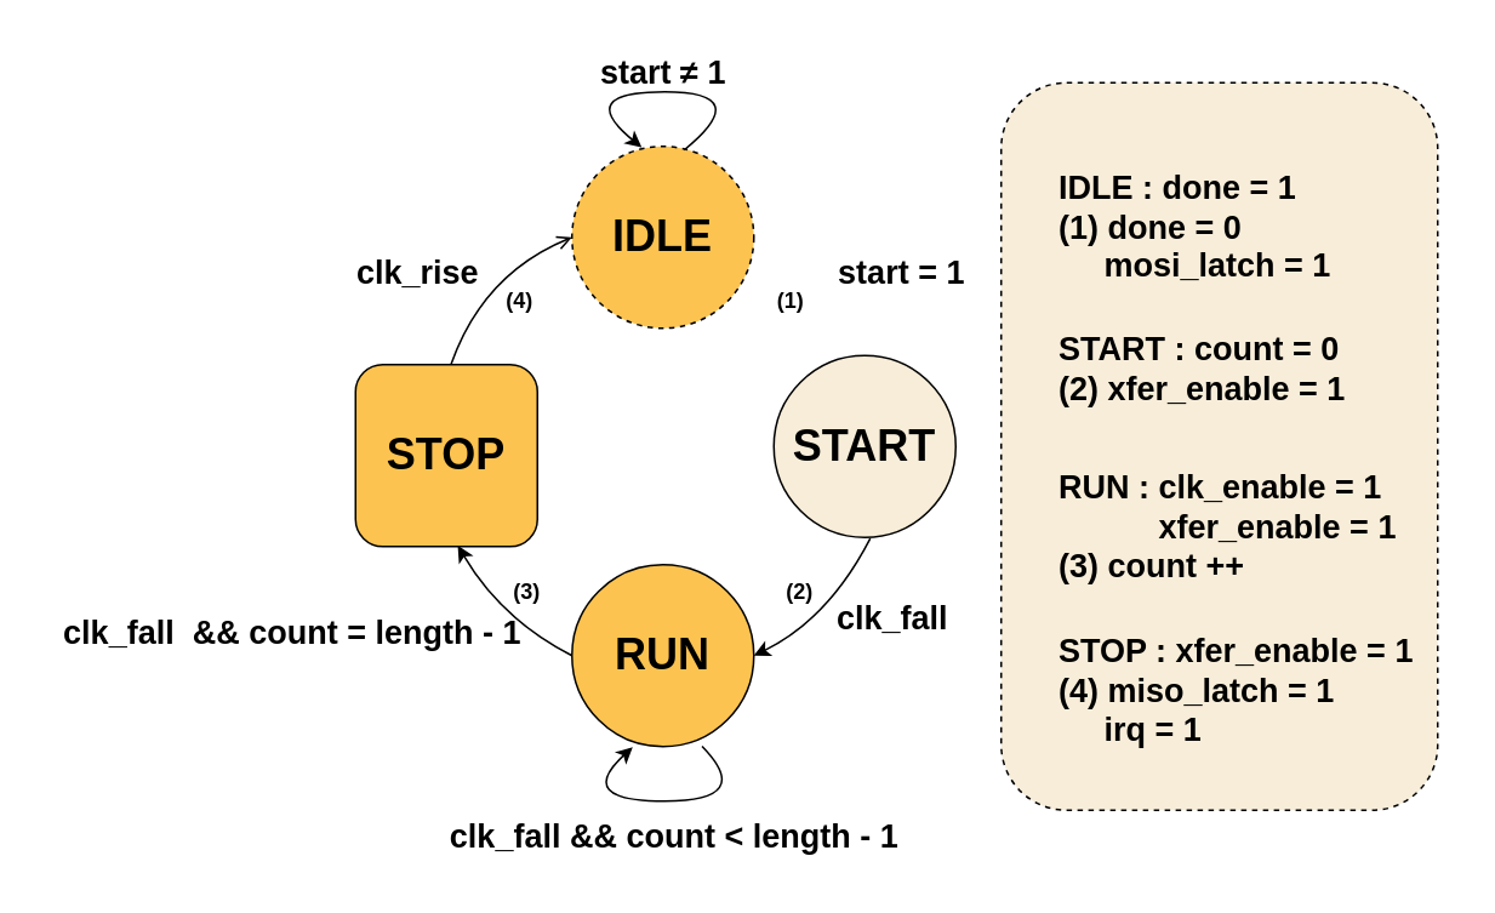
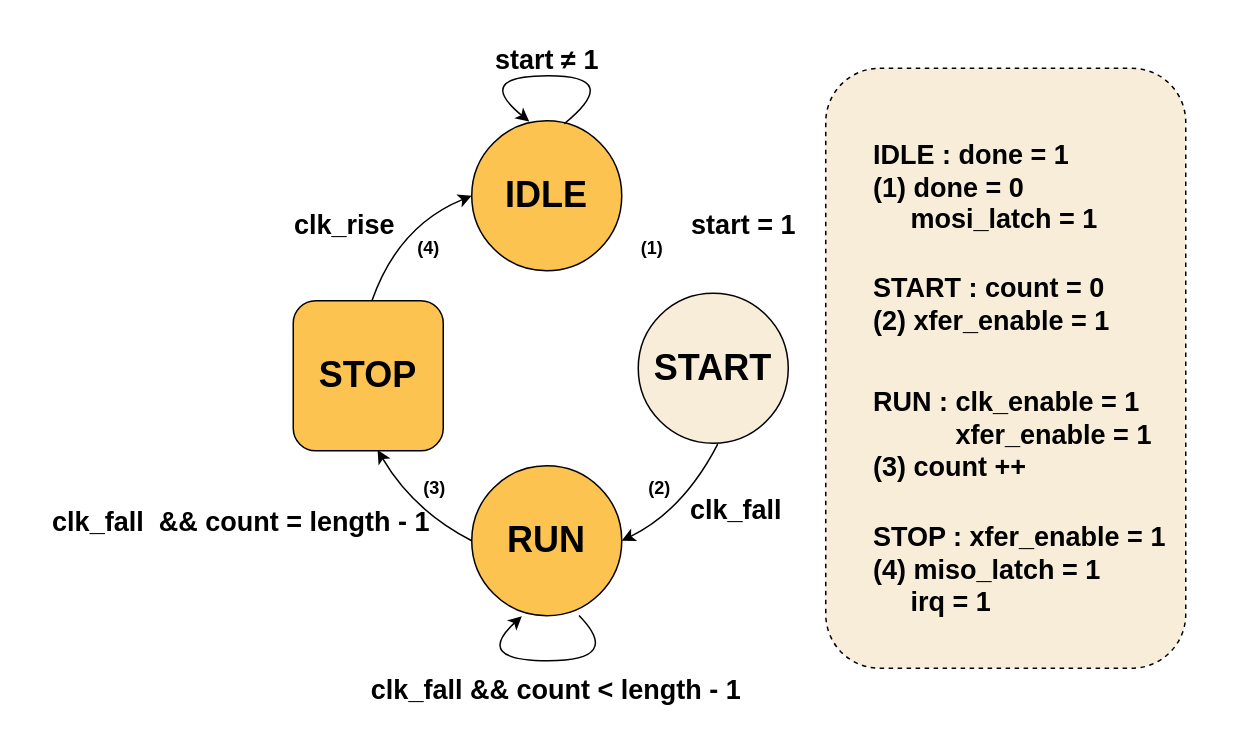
  <mxCell id="0" />
  <mxCell id="1" parent="0" />
  <mxCell id="2" value="&lt;span style=&quot;font-size: 18px;&quot;&gt;&lt;b&gt;start = 1&lt;/b&gt;&lt;/span&gt;" style="text;html=1;align=center;verticalAlign=middle;resizable=0;points=[];autosize=1;strokeColor=none;fillColor=none;" parent="1" vertex="1"><mxGeometry x="450" y="130" width="90" height="40" as="geometry" /></mxCell>
  <mxCell id="3" value="&lt;span style=&quot;font-size: 18px;&quot;&gt;&lt;b&gt;clk_fall&lt;/b&gt;&lt;/span&gt;" style="text;html=1;align=center;verticalAlign=middle;resizable=0;points=[];autosize=1;strokeColor=none;fillColor=none;" parent="1" vertex="1"><mxGeometry x="450" y="320" width="80" height="40" as="geometry" /></mxCell>
- <mxCell id="4" value="&lt;font style=&quot;font-size: 24px;&quot;&gt;&lt;b&gt;IDLE&lt;/b&gt;&lt;/font&gt;" style="ellipse;whiteSpace=wrap;html=1;aspect=fixed;fillColor=#FCC351;dashed=1;" parent="1" vertex="1"><mxGeometry x="314" y="80" width="100" height="100" as="geometry" /></mxCell>
+ <mxCell id="4" value="&lt;font style=&quot;font-size: 24px;&quot;&gt;&lt;b&gt;IDLE&lt;/b&gt;&lt;/font&gt;" style="ellipse;whiteSpace=wrap;html=1;aspect=fixed;fillColor=#FCC351;" parent="1" vertex="1"><mxGeometry x="314" y="80" width="100" height="100" as="geometry" /></mxCell>
  <mxCell id="5" value="&lt;font style=&quot;font-size: 24px;&quot;&gt;&lt;b&gt;START&lt;/b&gt;&lt;/font&gt;" style="ellipse;whiteSpace=wrap;html=1;aspect=fixed;fillColor=#f7edd9;" parent="1" vertex="1"><mxGeometry x="425" y="195" width="100" height="100" as="geometry" /></mxCell>
  <mxCell id="6" value="&lt;font style=&quot;font-size: 24px;&quot;&gt;&lt;b&gt;RUN&lt;/b&gt;&lt;/font&gt;" style="ellipse;whiteSpace=wrap;html=1;aspect=fixed;fillColor=#FCC351;" parent="1" vertex="1"><mxGeometry x="314" y="310" width="100" height="100" as="geometry" /></mxCell>
  <mxCell id="7" value="&lt;font style=&quot;font-size: 24px;&quot;&gt;&lt;b&gt;STOP&lt;/b&gt;&lt;/font&gt;" style="whiteSpace=wrap;html=1;aspect=fixed;fillColor=#FCC351;rounded=1;" parent="1" vertex="1"><mxGeometry x="195" y="200" width="100" height="100" as="geometry" /></mxCell>
  <mxCell id="8" value="" style="curved=1;endArrow=classic;html=1;rounded=0;exitX=0.53;exitY=1.006;exitDx=0;exitDy=0;entryX=1;entryY=0.5;entryDx=0;entryDy=0;exitPerimeter=0;" parent="1" source="5" target="6" edge="1"><mxGeometry width="50" height="50" relative="1" as="geometry"><mxPoint x="315" y="310" as="sourcePoint" /><mxPoint x="365" y="260" as="targetPoint" /><Array as="points"><mxPoint x="455" y="340" /></Array></mxGeometry></mxCell>
  <mxCell id="9" value="" style="curved=1;endArrow=classic;html=1;rounded=0;exitX=0;exitY=0.5;exitDx=0;exitDy=0;entryX=0.562;entryY=0.995;entryDx=0;entryDy=0;entryPerimeter=0;" parent="1" source="6" target="7" edge="1"><mxGeometry width="50" height="50" relative="1" as="geometry"><mxPoint x="345" y="380" as="sourcePoint" /><mxPoint x="395" y="330" as="targetPoint" /><Array as="points"><mxPoint x="275" y="340" /></Array></mxGeometry></mxCell>
- <mxCell id="10" value="" style="curved=1;endArrow=open;html=1;rounded=0;exitX=0.525;exitY=-0.001;exitDx=0;exitDy=0;entryX=0;entryY=0.5;entryDx=0;entryDy=0;exitPerimeter=0;" parent="1" source="7" target="4" edge="1"><mxGeometry width="50" height="50" relative="1" as="geometry"><mxPoint x="250" y="200" as="sourcePoint" /><mxPoint x="314" y="136" as="targetPoint" /><Array as="points"><mxPoint x="265" y="150" /></Array></mxGeometry></mxCell>
+ <mxCell id="10" value="" style="curved=1;endArrow=classic;html=1;rounded=0;exitX=0.525;exitY=-0.001;exitDx=0;exitDy=0;entryX=0;entryY=0.5;entryDx=0;entryDy=0;exitPerimeter=0;" parent="1" source="7" target="4" edge="1"><mxGeometry width="50" height="50" relative="1" as="geometry"><mxPoint x="250" y="200" as="sourcePoint" /><mxPoint x="314" y="136" as="targetPoint" /><Array as="points"><mxPoint x="265" y="150" /></Array></mxGeometry></mxCell>
  <mxCell id="11" value="" style="curved=1;endArrow=classic;html=1;rounded=0;entryX=0.334;entryY=1.003;entryDx=0;entryDy=0;entryPerimeter=0;exitX=0.715;exitY=0.998;exitDx=0;exitDy=0;exitPerimeter=0;" parent="1" source="6" target="6" edge="1"><mxGeometry width="50" height="50" relative="1" as="geometry"><mxPoint x="394" y="550" as="sourcePoint" /><mxPoint x="444" y="500" as="targetPoint" /><Array as="points"><mxPoint x="415" y="440" /><mxPoint x="315" y="440" /></Array></mxGeometry></mxCell>
  <mxCell id="12" value="&lt;span style=&quot;font-size: 18px;&quot;&gt;&lt;b&gt;clk_fall &amp;amp;&amp;amp; count &amp;lt; length - 1&lt;/b&gt;&lt;/span&gt;" style="text;html=1;align=center;verticalAlign=middle;resizable=0;points=[];autosize=1;strokeColor=none;fillColor=none;" parent="1" vertex="1"><mxGeometry x="235" y="440" width="270" height="40" as="geometry" /></mxCell>
  <mxCell id="13" value="&lt;span style=&quot;font-size: 18px;&quot;&gt;&lt;b&gt;clk_fall&amp;nbsp; &amp;amp;&amp;amp; count = length - 1&lt;/b&gt;&lt;/span&gt;" style="text;html=1;align=center;verticalAlign=middle;resizable=0;points=[];autosize=1;strokeColor=none;fillColor=none;" parent="1" vertex="1"><mxGeometry x="20" y="327.51" width="280" height="40" as="geometry" /></mxCell>
  <mxCell id="14" value="&lt;span style=&quot;font-size: 18px;&quot;&gt;&lt;b&gt;clk_rise&lt;/b&gt;&lt;/span&gt;" style="text;html=1;align=center;verticalAlign=middle;resizable=0;points=[];autosize=1;strokeColor=none;fillColor=none;" parent="1" vertex="1"><mxGeometry x="184" y="130" width="90" height="40" as="geometry" /></mxCell>
  <mxCell id="15" value="" style="curved=1;endArrow=classic;html=1;rounded=0;entryX=0.384;entryY=0.006;entryDx=0;entryDy=0;entryPerimeter=0;exitX=0.617;exitY=0.02;exitDx=0;exitDy=0;exitPerimeter=0;" parent="1" source="4" target="4" edge="1"><mxGeometry width="50" height="50" relative="1" as="geometry"><mxPoint x="386" y="10" as="sourcePoint" /><mxPoint x="347" y="10" as="targetPoint" /><Array as="points"><mxPoint x="415" y="50" /><mxPoint x="315" y="50" /></Array></mxGeometry></mxCell>
  <mxCell id="16" value="&lt;span style=&quot;font-size: 18px;&quot;&gt;&lt;b&gt;start ≠ 1&lt;/b&gt;&lt;/span&gt;" style="text;html=1;align=center;verticalAlign=middle;resizable=0;points=[];autosize=1;strokeColor=none;fillColor=none;" parent="1" vertex="1"><mxGeometry x="319" y="20" width="90" height="40" as="geometry" /></mxCell>
  <mxCell id="17" value="" style="rounded=1;whiteSpace=wrap;html=1;dashed=1;fillColor=#F7EDD9;" parent="1" vertex="1"><mxGeometry x="550" y="45" width="240" height="400" as="geometry" /></mxCell>
  <mxCell id="18" value="&lt;div style=&quot;&quot;&gt;&lt;b&gt;&lt;font style=&quot;background-color: initial; font-size: 18px;&quot;&gt;IDLE : done = 1&lt;/font&gt;&lt;span style=&quot;background-color: initial; font-size: 18px;&quot;&gt;&amp;nbsp;&lt;/span&gt;&lt;/b&gt;&lt;/div&gt;&lt;div&gt;&lt;font style=&quot;font-size: 18px;&quot;&gt;&lt;b&gt;&lt;div style=&quot;font-size: 12px;&quot;&gt;&lt;font style=&quot;font-size: 18px;&quot;&gt;(1) done = 0&lt;/font&gt;&lt;/div&gt;&lt;div style=&quot;font-size: 12px;&quot;&gt;&lt;font style=&quot;font-size: 18px;&quot;&gt;&amp;nbsp; &amp;nbsp; &amp;nbsp;mosi_latch = 1&amp;nbsp;&lt;/font&gt;&lt;/div&gt;&lt;/b&gt;&lt;/font&gt;&lt;/div&gt;" style="text;html=1;align=left;verticalAlign=middle;resizable=0;points=[];autosize=1;strokeColor=none;fillColor=none;" parent="1" vertex="1"><mxGeometry x="580" y="85" width="180" height="80" as="geometry" /></mxCell>
  <mxCell id="19" value="&lt;div style=&quot;&quot;&gt;&lt;span style=&quot;font-size: 18px; background-color: initial;&quot;&gt;&lt;b&gt;RUN : clk_enable = 1&lt;/b&gt;&lt;/span&gt;&lt;/div&gt;&lt;div style=&quot;&quot;&gt;&lt;span style=&quot;font-size: 18px; background-color: initial;&quot;&gt;&lt;b&gt;&lt;span style=&quot;white-space: pre;&quot;&gt;&#09;&lt;/span&gt;&amp;nbsp; &amp;nbsp;xfer_enable = 1&lt;/b&gt;&lt;/span&gt;&lt;/div&gt;&lt;div style=&quot;&quot;&gt;&lt;font style=&quot;font-size: 18px;&quot;&gt;&lt;b&gt;(3) count ++&lt;/b&gt;&lt;/font&gt;&lt;/div&gt;" style="text;html=1;align=left;verticalAlign=middle;resizable=0;points=[];autosize=1;strokeColor=none;fillColor=none;" parent="1" vertex="1"><mxGeometry x="580" y="250" width="210" height="80" as="geometry" /></mxCell>
  <mxCell id="20" value="&lt;span style=&quot;font-size: 18px;&quot;&gt;&lt;b&gt;STOP : xfer_enable = 1&lt;/b&gt;&lt;/span&gt;&lt;div&gt;&lt;font style=&quot;font-size: 18px;&quot;&gt;&lt;b&gt;(4) miso_latch = 1&lt;/b&gt;&lt;/font&gt;&lt;/div&gt;&lt;div&gt;&lt;font style=&quot;font-size: 18px;&quot;&gt;&lt;b&gt;&amp;nbsp; &amp;nbsp; &amp;nbsp;irq = 1&lt;/b&gt;&lt;/font&gt;&lt;/div&gt;" style="text;html=1;align=left;verticalAlign=middle;resizable=0;points=[];autosize=1;strokeColor=none;fillColor=none;" parent="1" vertex="1"><mxGeometry x="580" y="340" width="220" height="80" as="geometry" /></mxCell>
  <mxCell id="21" value="&lt;b&gt;(1)&lt;/b&gt;" style="text;html=1;align=center;verticalAlign=middle;resizable=0;points=[];autosize=1;strokeColor=none;fillColor=none;" parent="1" vertex="1"><mxGeometry x="414" y="150" width="40" height="30" as="geometry" /></mxCell>
  <mxCell id="22" value="&lt;b&gt;(2)&lt;/b&gt;" style="text;html=1;align=center;verticalAlign=middle;resizable=0;points=[];autosize=1;strokeColor=none;fillColor=none;" parent="1" vertex="1"><mxGeometry x="419" y="310" width="40" height="30" as="geometry" /></mxCell>
  <mxCell id="23" value="&lt;b&gt;(3)&lt;/b&gt;" style="text;html=1;align=center;verticalAlign=middle;resizable=0;points=[];autosize=1;strokeColor=none;fillColor=none;" parent="1" vertex="1"><mxGeometry x="269" y="310" width="40" height="30" as="geometry" /></mxCell>
  <mxCell id="24" value="&lt;b&gt;(4)&lt;/b&gt;" style="text;html=1;align=center;verticalAlign=middle;resizable=0;points=[];autosize=1;strokeColor=none;fillColor=none;" parent="1" vertex="1"><mxGeometry x="265" y="150" width="40" height="30" as="geometry" /></mxCell>
  <mxCell id="25" value="&lt;span style=&quot;color: rgb(0, 0, 0); font-family: Helvetica; font-size: 18px; font-style: normal; font-variant-ligatures: normal; font-variant-caps: normal; letter-spacing: normal; orphans: 2; text-align: left; text-indent: 0px; text-transform: none; widows: 2; word-spacing: 0px; -webkit-text-stroke-width: 0px; white-space: nowrap; text-decoration-thickness: initial; text-decoration-style: initial; text-decoration-color: initial; float: none; display: inline !important;&quot;&gt;&lt;b&gt;START : count = 0&lt;/b&gt;&lt;/span&gt;&lt;div&gt;&lt;span style=&quot;color: rgb(0, 0, 0); font-family: Helvetica; font-size: 18px; font-style: normal; font-variant-ligatures: normal; font-variant-caps: normal; letter-spacing: normal; orphans: 2; text-align: left; text-indent: 0px; text-transform: none; widows: 2; word-spacing: 0px; -webkit-text-stroke-width: 0px; white-space: nowrap; text-decoration-thickness: initial; text-decoration-style: initial; text-decoration-color: initial; float: none; display: inline !important;&quot;&gt;&lt;span style=&quot;text-align: center;&quot;&gt;&lt;b&gt;(2) xfer_enable = 1&lt;/b&gt;&lt;/span&gt;&lt;br&gt;&lt;/span&gt;&lt;/div&gt;" style="text;whiteSpace=wrap;html=1;fillColor=none;labelBackgroundColor=none;" parent="1" vertex="1"><mxGeometry x="580" y="175" width="180" height="50" as="geometry" /></mxCell>
